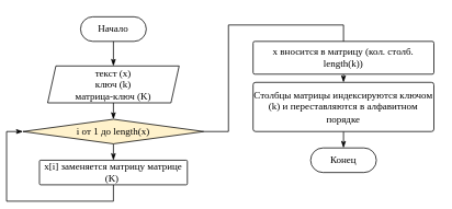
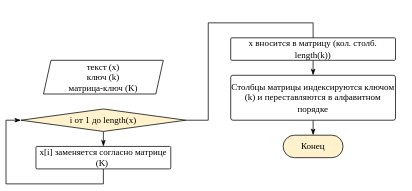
  <mxCell id="0" />
  <mxCell id="1" parent="0" />
  <mxCell id="2" style="edgeStyle=orthogonalEdgeStyle;rounded=0;orthogonalLoop=1;jettySize=auto;html=1;exitX=0.5;exitY=1;exitDx=0;exitDy=0;entryX=0.5;entryY=0;entryDx=0;entryDy=0;endArrow=classicThin;endFill=1;" parent="1" source="13" target="9" edge="1"><mxGeometry relative="1" as="geometry"><mxPoint x="130" y="195" as="targetPoint" /><mxPoint x="130" y="175" as="sourcePoint" /></mxGeometry></mxCell>
- <mxCell id="3" style="edgeStyle=orthogonalEdgeStyle;rounded=0;orthogonalLoop=1;jettySize=auto;html=1;exitX=0.5;exitY=1;exitDx=0;exitDy=0;entryX=0.5;entryY=0;entryDx=0;entryDy=0;endArrow=classicThin;endFill=1;" parent="1" source="4" target="5" edge="1"><mxGeometry relative="1" as="geometry" /></mxCell>
- <mxCell id="4" value="&lt;font face=&quot;Lucida Console&quot;&gt;Начало&lt;/font&gt;" style="rounded=1;whiteSpace=wrap;html=1;fontSize=12;glass=0;strokeWidth=1;shadow=0;arcSize=50;" parent="1" vertex="1"><mxGeometry x="90" y="20" width="80" height="30" as="geometry" /></mxCell>
  <mxCell id="5" value="&lt;font face=&quot;Lucida Console&quot;&gt;текст (x) &lt;br&gt;ключ (k)&lt;br&gt;матрица-ключ (K)&lt;br&gt;&lt;/font&gt;" style="shape=parallelogram;perimeter=parallelogramPerimeter;whiteSpace=wrap;html=1;fixedSize=1;size=10;" parent="1" vertex="1"><mxGeometry x="50" y="80" width="160" height="45" as="geometry" /></mxCell>
- <mxCell id="6" value="&lt;font face=&quot;Lucida Console&quot;&gt;Конец&lt;/font&gt;" style="rounded=1;whiteSpace=wrap;html=1;fontSize=12;glass=0;strokeWidth=1;shadow=0;arcSize=50;" parent="1" vertex="1"><mxGeometry x="370" y="180" width="80" height="30" as="geometry" /></mxCell>
- <mxCell id="7" style="edgeStyle=orthogonalEdgeStyle;rounded=0;orthogonalLoop=1;jettySize=auto;html=1;exitX=0.5;exitY=1;exitDx=0;exitDy=0;entryX=0.5;entryY=0;entryDx=0;entryDy=0;endArrow=classicThin;endFill=1;" parent="1" source="5" target="13" edge="1"><mxGeometry relative="1" as="geometry"><mxPoint x="145" y="85" as="sourcePoint" /><mxPoint x="130" y="145" as="targetPoint" /></mxGeometry></mxCell>
+ <mxCell id="6" value="&lt;font face=&quot;Lucida Console&quot;&gt;Конец&lt;/font&gt;" style="rounded=1;whiteSpace=wrap;html=1;fontSize=12;glass=0;strokeWidth=1;shadow=0;arcSize=50;fillColor=#fff2cc;" parent="1" vertex="1"><mxGeometry x="370" y="180" width="80" height="30" as="geometry" /></mxCell>
  <mxCell id="8" style="edgeStyle=orthogonalEdgeStyle;rounded=0;orthogonalLoop=1;jettySize=auto;html=1;exitX=0.5;exitY=1;exitDx=0;exitDy=0;entryX=0;entryY=0.5;entryDx=0;entryDy=0;endArrow=classicThin;endFill=1;" parent="1" source="9" target="13" edge="1"><mxGeometry relative="1" as="geometry" /></mxCell>
- <mxCell id="9" value="&lt;font face=&quot;Lucida Console&quot;&gt;x[i] заменяется матрицу матрице (K)&amp;nbsp;&lt;/font&gt;" style="rounded=1;whiteSpace=wrap;html=1;fontSize=12;glass=0;strokeWidth=1;shadow=0;arcSize=5;" parent="1" vertex="1"><mxGeometry x="40" y="195" width="180" height="30" as="geometry" /></mxCell>
+ <mxCell id="9" value="&lt;font face=&quot;Lucida Console&quot;&gt;x[i] заменяется согласно матрице (K)&amp;nbsp;&lt;/font&gt;" style="rounded=1;whiteSpace=wrap;html=1;fontSize=12;glass=0;strokeWidth=1;shadow=0;arcSize=5;" parent="1" vertex="1"><mxGeometry x="40" y="195" width="180" height="30" as="geometry" /></mxCell>
  <mxCell id="10" style="edgeStyle=orthogonalEdgeStyle;rounded=0;orthogonalLoop=1;jettySize=auto;html=1;exitX=0.5;exitY=1;exitDx=0;exitDy=0;entryX=0.5;entryY=0;entryDx=0;entryDy=0;endArrow=classicThin;endFill=1;" parent="1" source="11" target="15" edge="1"><mxGeometry relative="1" as="geometry" /></mxCell>
- <mxCell id="11" value="&lt;font face=&quot;Lucida Console&quot;&gt;x вносится в матрицу (кол. столб. length(k))&lt;/font&gt;" style="rounded=1;whiteSpace=wrap;html=1;fontSize=12;glass=0;strokeWidth=1;shadow=0;arcSize=5;" parent="1" vertex="1"><mxGeometry x="300" y="50" width="220" height="40" as="geometry" /></mxCell>
+ <mxCell id="11" value="&lt;font face=&quot;Lucida Console&quot;&gt;x вносится в матрицу (кол. столб. length(k))&lt;/font&gt;" style="rounded=1;whiteSpace=wrap;html=1;fontSize=12;glass=0;strokeWidth=1;shadow=0;arcSize=5;" parent="1" vertex="1"><mxGeometry x="300" y="50" width="220" height="30" as="geometry" /></mxCell>
  <mxCell id="12" style="edgeStyle=orthogonalEdgeStyle;rounded=0;orthogonalLoop=1;jettySize=auto;html=1;exitX=1;exitY=0.5;exitDx=0;exitDy=0;entryX=0.5;entryY=0;entryDx=0;entryDy=0;endArrow=none;" edge="1" parent="1" source="13" target="11"><mxGeometry relative="1" as="geometry" /></mxCell>
  <mxCell id="13" value="&lt;font face=&quot;Lucida Console&quot;&gt;i от 1 до length(x)&lt;/font&gt;" style="rhombus;whiteSpace=wrap;html=1;fillColor=#fff2cc;" parent="1" vertex="1"><mxGeometry x="20" y="145" width="220" height="30" as="geometry" /></mxCell>
  <mxCell id="14" style="edgeStyle=orthogonalEdgeStyle;rounded=0;orthogonalLoop=1;jettySize=auto;html=1;exitX=0.5;exitY=1;exitDx=0;exitDy=0;entryX=0.5;entryY=0;entryDx=0;entryDy=0;endArrow=classicThin;endFill=1;" parent="1" source="15" target="6" edge="1"><mxGeometry relative="1" as="geometry" /></mxCell>
  <mxCell id="15" value="&lt;font face=&quot;Lucida Console&quot;&gt;Стол&lt;/font&gt;&lt;font face=&quot;Lucida Console&quot;&gt;бцы матрицы индексируются ключом (k) и переставляются в алфавитном порядке&lt;/font&gt;" style="rounded=1;whiteSpace=wrap;html=1;fontSize=12;glass=0;strokeWidth=1;shadow=0;arcSize=5;" parent="1" vertex="1"><mxGeometry x="300" y="100" width="220" height="60" as="geometry" /></mxCell>
